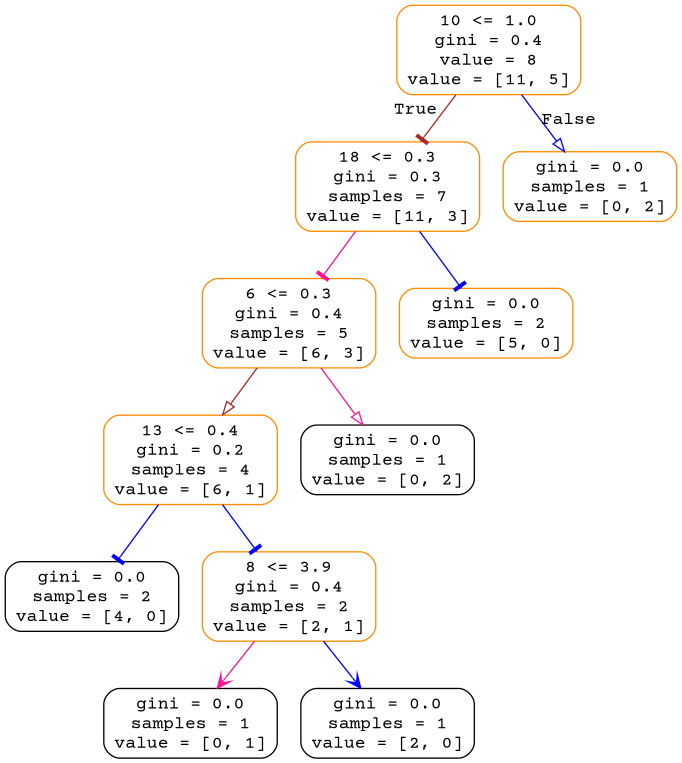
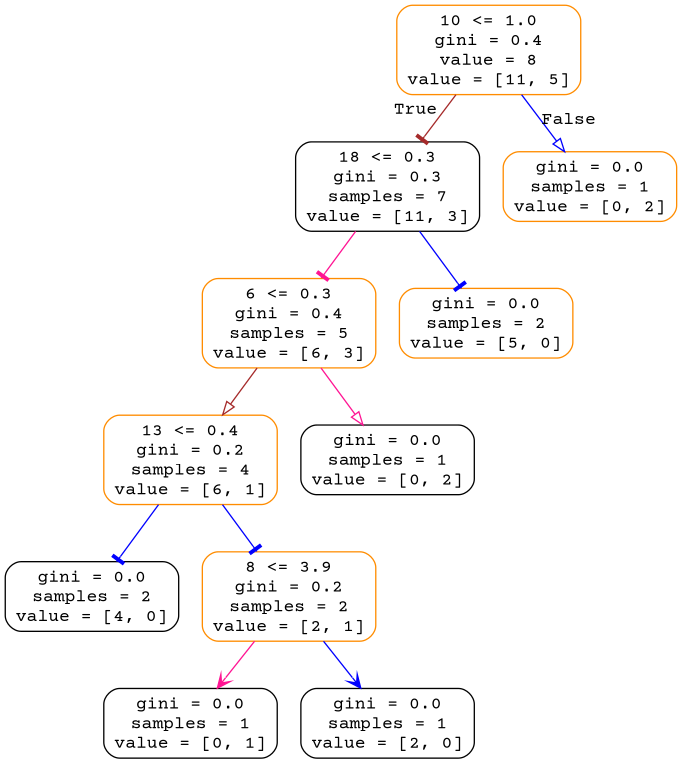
  digraph {
    fontname="Courier Prime"
    node [color=darkorange fontname="Courier Prime" shape=box style=rounded]
    edge [arrowhead=tee color=blue fontname="Courier Prime"]
    n1 [label="10 <= 1.0\ngini = 0.4\nvalue = 8\nvalue = [11, 5]"]
-   n2 [label="18 <= 0.3\ngini = 0.3\nsamples = 7\nvalue = [11, 3]"]
+   n2 [color=black label="18 <= 0.3\ngini = 0.3\nsamples = 7\nvalue = [11, 3]"]
    n3 [label="gini = 0.0\nsamples = 1\nvalue = [0, 2]"]
    n4 [label="6 <= 0.3\ngini = 0.4\nsamples = 5\nvalue = [6, 3]"]
    n5 [label="gini = 0.0\nsamples = 2\nvalue = [5, 0]"]
    n6 [label="13 <= 0.4\ngini = 0.2\nsamples = 4\nvalue = [6, 1]"]
    n7 [color=black label="gini = 0.0\nsamples = 1\nvalue = [0, 2]"]
    n8 [color=black label="gini = 0.0\nsamples = 2\nvalue = [4, 0]"]
-   n9 [label="8 <= 3.9\ngini = 0.4\nsamples = 2\nvalue = [2, 1]"]
+   n9 [label="8 <= 3.9\ngini = 0.2\nsamples = 2\nvalue = [2, 1]"]
    n10 [color=black label="gini = 0.0\nsamples = 1\nvalue = [0, 1]"]
    n11 [color=black label="gini = 0.0\nsamples = 1\nvalue = [2, 0]"]
    n1 -> n2 [color=brown headlabel=True labelangle=45 labeldistance=2.5]
    n1 -> n3 [arrowhead=onormal headlabel=False labelangle=-45 labeldistance=2.5]
    n2 -> n4 [color=deeppink]
    n2 -> n5
    n4 -> n6 [arrowhead=onormal color=brown]
    n4 -> n7 [arrowhead=onormal color=deeppink]
    n6 -> n8
    n6 -> n9
    n9 -> n10 [arrowhead=vee color=deeppink]
    n9 -> n11 [arrowhead=vee]
  }
